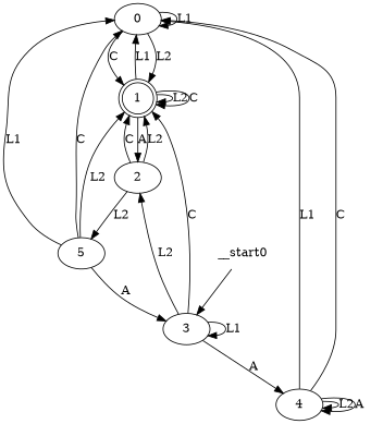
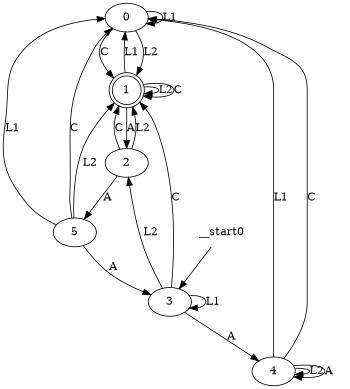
  digraph {
    n1 [label=0]
    n2 [label=1 shape=doublecircle]
    n3 [label=2]
    n4 [label=5]
    n5 [label=3]
    n6 [label=4]
    __start0 [shape=none]
    n1 -> n1 [label=L1]
    n1 -> n2 [label=L2]
    n1 -> n2 [label=C]
    n2 -> n1 [label=L1]
    n2 -> n2 [label=L2]
    n2 -> n2 [label=C]
    n2 -> n3 [label=A]
    n3 -> n2 [label=L2]
    n3 -> n2 [label=C]
-   n3 -> n4 [label=L2]
+   n3 -> n4 [label=A]
    n4 -> n1 [label=L1]
    n4 -> n1 [label=C]
    n4 -> n2 [label=L2]
    n4 -> n5 [label=A]
    n5 -> n2 [label=C]
    n5 -> n3 [label=L2]
    n5 -> n5 [label=L1]
    n5 -> n6 [label=A]
    n6 -> n1 [label=L1]
    n6 -> n1 [label=C]
    n6 -> n6 [label=L2]
    n6 -> n6 [label=A]
    __start0 -> n5
  }
